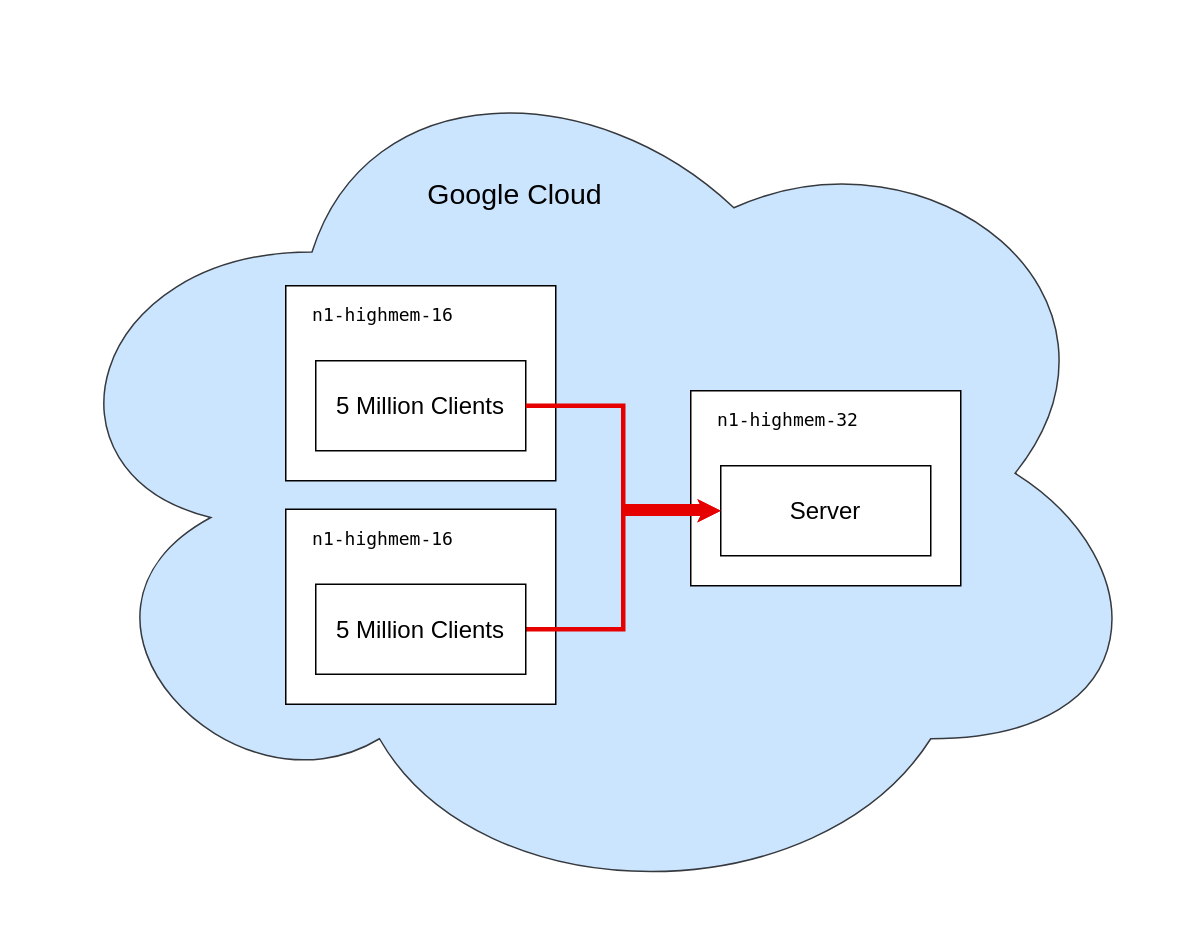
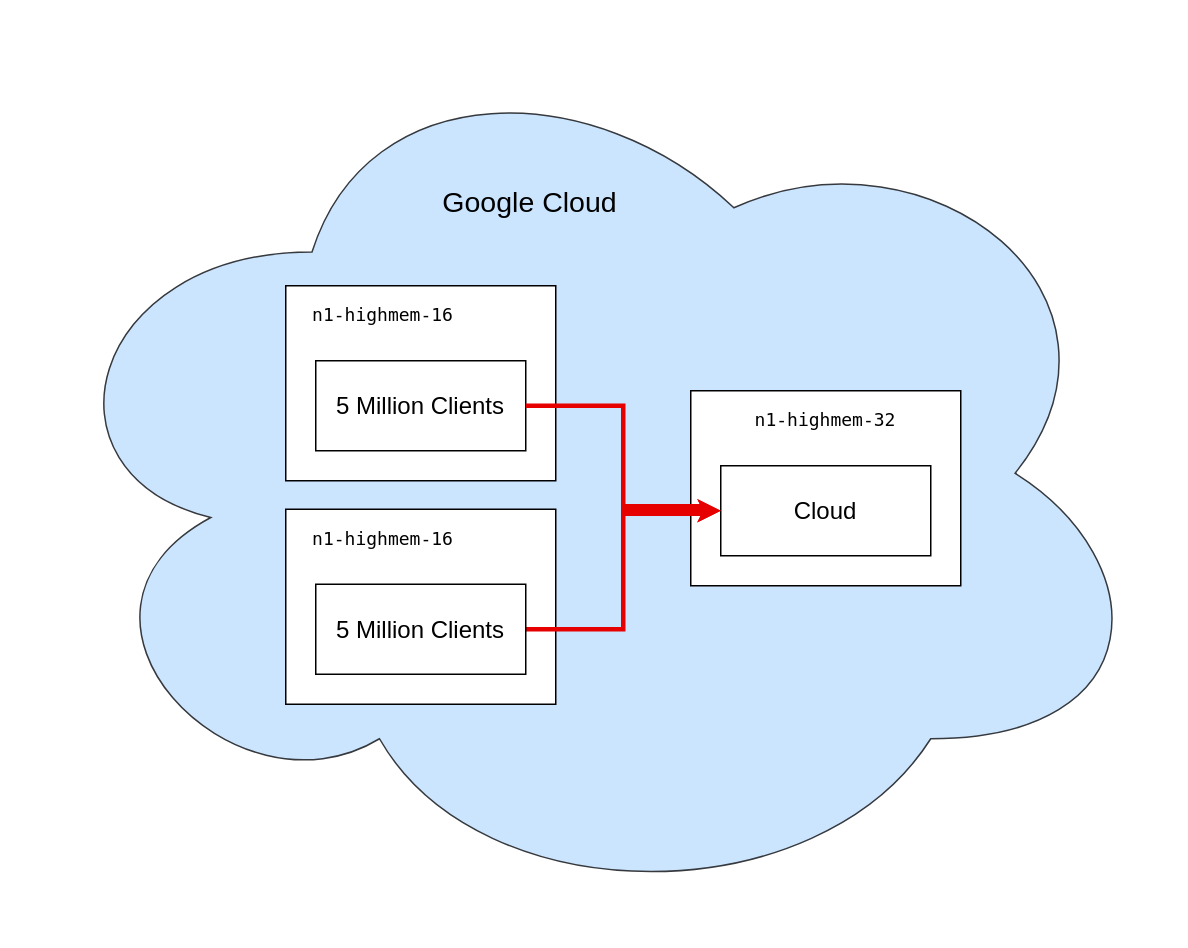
  <mxCell id="0" />
  <mxCell id="1" parent="0" />
  <mxCell id="2" value="" style="ellipse;shape=cloud;whiteSpace=wrap;html=1;fillColor=#cce5ff;strokeColor=#36393d;" parent="1" vertex="1"><mxGeometry x="20" y="20" width="750" height="590" as="geometry" /></mxCell>
  <mxCell id="3" value="" style="rounded=0;whiteSpace=wrap;html=1;" parent="1" vertex="1"><mxGeometry x="190" y="190" width="180" height="130" as="geometry" /></mxCell>
  <mxCell id="4" value="&lt;font style=&quot;font-size: 16px&quot;&gt;5 Million Clients&lt;/font&gt;" style="rounded=0;whiteSpace=wrap;html=1;" parent="1" vertex="1"><mxGeometry x="210" y="240" width="140" height="60" as="geometry" /></mxCell>
  <mxCell id="5" value="&lt;pre&gt;n1-highmem-16&lt;/pre&gt;" style="text;html=1;strokeColor=none;fillColor=none;align=center;verticalAlign=middle;whiteSpace=wrap;rounded=0;" parent="1" vertex="1"><mxGeometry x="200" y="200" width="110" height="20" as="geometry" /></mxCell>
  <mxCell id="6" value="" style="rounded=0;whiteSpace=wrap;html=1;" parent="1" vertex="1"><mxGeometry x="460" y="260" width="180" height="130" as="geometry" /></mxCell>
- <mxCell id="7" value="&lt;font style=&quot;font-size: 16px&quot;&gt;Server&lt;/font&gt;" style="rounded=0;whiteSpace=wrap;html=1;" parent="1" vertex="1"><mxGeometry x="480" y="310" width="140" height="60" as="geometry" /></mxCell>
- <mxCell id="8" value="&lt;pre&gt;n1-highmem-32&lt;/pre&gt;" style="text;html=1;strokeColor=none;fillColor=none;align=center;verticalAlign=middle;whiteSpace=wrap;rounded=0;" parent="1" vertex="1"><mxGeometry x="470" y="270" width="110" height="20" as="geometry" /></mxCell>
+ <mxCell id="7" value="&lt;font style=&quot;font-size: 16px&quot;&gt;Cloud&lt;/font&gt;" style="rounded=0;whiteSpace=wrap;html=1;" parent="1" vertex="1"><mxGeometry x="480" y="310" width="140" height="60" as="geometry" /></mxCell>
+ <mxCell id="8" value="&lt;pre&gt;n1-highmem-32&lt;/pre&gt;" style="text;html=1;strokeColor=none;fillColor=none;align=center;verticalAlign=middle;whiteSpace=wrap;rounded=0;" parent="1" vertex="1"><mxGeometry x="495" y="270" width="110" height="20" as="geometry" /></mxCell>
  <mxCell id="9" style="edgeStyle=orthogonalEdgeStyle;rounded=0;orthogonalLoop=1;jettySize=auto;html=1;exitX=1;exitY=0.5;exitDx=0;exitDy=0;entryX=0;entryY=0.5;entryDx=0;entryDy=0;fillColor=#e51400;strokeColor=#E60000;strokeWidth=3;" parent="1" source="4" target="7" edge="1"><mxGeometry relative="1" as="geometry" /></mxCell>
- <mxCell id="10" value="&lt;font style=&quot;font-size: 19px&quot;&gt;Google Cloud&lt;/font&gt;" style="text;html=1;strokeColor=none;fillColor=none;align=center;verticalAlign=middle;whiteSpace=wrap;rounded=0;strokeWidth=2;" parent="1" vertex="1"><mxGeometry x="243" y="95" width="200" height="70" as="geometry" /></mxCell>
+ <mxCell id="10" value="&lt;font style=&quot;font-size: 19px&quot;&gt;Google Cloud&lt;/font&gt;" style="text;html=1;strokeColor=none;fillColor=none;align=center;verticalAlign=middle;whiteSpace=wrap;rounded=0;strokeWidth=2;" parent="1" vertex="1"><mxGeometry x="253" y="100" width="200" height="70" as="geometry" /></mxCell>
  <mxCell id="11" value="" style="rounded=0;whiteSpace=wrap;html=1;" vertex="1" parent="1"><mxGeometry x="190" y="339" width="180" height="130" as="geometry" /></mxCell>
  <mxCell id="12" style="edgeStyle=orthogonalEdgeStyle;rounded=0;orthogonalLoop=1;jettySize=auto;html=1;exitX=1;exitY=0.5;exitDx=0;exitDy=0;entryX=0;entryY=0.5;entryDx=0;entryDy=0;strokeColor=#E60000;strokeWidth=3;" edge="1" parent="1" source="13" target="7"><mxGeometry relative="1" as="geometry" /></mxCell>
  <mxCell id="13" value="&lt;font style=&quot;font-size: 16px&quot;&gt;5 Million Clients&lt;/font&gt;" style="rounded=0;whiteSpace=wrap;html=1;" vertex="1" parent="1"><mxGeometry x="210" y="389" width="140" height="60" as="geometry" /></mxCell>
  <mxCell id="14" value="&lt;pre&gt;n1-highmem-16&lt;/pre&gt;" style="text;html=1;strokeColor=none;fillColor=none;align=center;verticalAlign=middle;whiteSpace=wrap;rounded=0;" vertex="1" parent="1"><mxGeometry x="200" y="349" width="110" height="20" as="geometry" /></mxCell>
  <mxCell id="15" value="" style="rounded=0;whiteSpace=wrap;html=1;fillColor=#E60000;strokeColor=#E60000;" vertex="1" parent="1"><mxGeometry x="414" y="336" width="53" height="7" as="geometry" /></mxCell>
